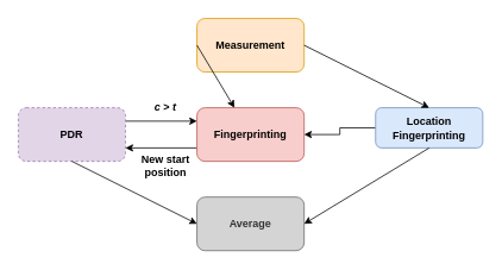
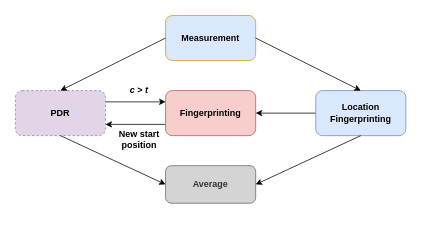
  <mxCell id="0" />
  <mxCell id="1" parent="0" />
  <mxCell id="2" style="edgeStyle=orthogonalEdgeStyle;rounded=0;orthogonalLoop=1;jettySize=auto;html=1;exitX=1;exitY=0.25;exitDx=0;exitDy=0;entryX=0;entryY=0.25;entryDx=0;entryDy=0;fontSize=11;strokeWidth=1;" parent="1" source="3" target="8" edge="1"><mxGeometry relative="1" as="geometry" /></mxCell>
  <mxCell id="3" value="&lt;b&gt;PDR&lt;/b&gt;" style="rounded=1;whiteSpace=wrap;html=1;strokeWidth=1;fillColor=#e1d5e7;strokeColor=#9673a6;dashed=1;" parent="1" vertex="1"><mxGeometry x="20" y="120" width="120" height="60" as="geometry" /></mxCell>
  <mxCell id="4" style="edgeStyle=orthogonalEdgeStyle;rounded=0;orthogonalLoop=1;jettySize=auto;html=1;exitX=0;exitY=0.5;exitDx=0;exitDy=0;fontSize=11;strokeWidth=1;" parent="1" source="5" target="8" edge="1"><mxGeometry relative="1" as="geometry" /></mxCell>
- <mxCell id="5" value="&lt;b&gt;Location Fingerprinting&lt;/b&gt;" style="rounded=1;whiteSpace=wrap;html=1;fillColor=#dae8fc;strokeColor=#6c8ebf;" parent="1" vertex="1"><mxGeometry x="420" y="120" width="120" height="45" as="geometry" /></mxCell>
+ <mxCell id="5" value="&lt;b&gt;Location Fingerprinting&lt;/b&gt;" style="rounded=1;whiteSpace=wrap;html=1;fillColor=#dae8fc;strokeColor=#6c8ebf;" parent="1" vertex="1"><mxGeometry x="420" y="120" width="120" height="60" as="geometry" /></mxCell>
  <mxCell id="6" value="&lt;font style=&quot;font-size: 12px&quot;&gt;&lt;b&gt;&lt;i&gt;c&lt;/i&gt; &amp;gt; &lt;i&gt;t&lt;/i&gt;&lt;/b&gt;&lt;/font&gt;" style="text;html=1;strokeColor=none;fillColor=none;align=center;verticalAlign=middle;whiteSpace=wrap;rounded=0;fontSize=11;" parent="1" vertex="1"><mxGeometry x="140" y="110" width="90" height="20" as="geometry" /></mxCell>
  <mxCell id="7" style="edgeStyle=orthogonalEdgeStyle;rounded=0;orthogonalLoop=1;jettySize=auto;html=1;exitX=0;exitY=0.75;exitDx=0;exitDy=0;entryX=1;entryY=0.75;entryDx=0;entryDy=0;fontSize=11;strokeWidth=1;" parent="1" source="8" target="3" edge="1"><mxGeometry relative="1" as="geometry" /></mxCell>
  <mxCell id="8" value="&lt;b&gt;&lt;font style=&quot;font-size: 12px&quot;&gt;Fingerprinting&lt;/font&gt;&lt;/b&gt;" style="rounded=1;whiteSpace=wrap;html=1;fontSize=11;strokeWidth=1;fillColor=#f8cecc;strokeColor=#b85450;" parent="1" vertex="1"><mxGeometry x="220" y="120" width="120" height="60" as="geometry" /></mxCell>
- <mxCell id="9" value="&lt;font style=&quot;font-size: 12px&quot;&gt;&lt;b&gt;Measurement&lt;/b&gt;&lt;/font&gt;" style="rounded=1;whiteSpace=wrap;html=1;fontSize=11;strokeWidth=1;fillColor=#ffe6cc;strokeColor=#d79b00;" parent="1" vertex="1"><mxGeometry x="220" y="20" width="120" height="60" as="geometry" /></mxCell>
+ <mxCell id="9" value="&lt;font style=&quot;font-size: 12px&quot;&gt;&lt;b&gt;Measurement&lt;/b&gt;&lt;/font&gt;" style="rounded=1;whiteSpace=wrap;html=1;fontSize=11;strokeWidth=1;fillColor=#dae8fc;strokeColor=#d79b00;" parent="1" vertex="1"><mxGeometry x="220" y="20" width="120" height="60" as="geometry" /></mxCell>
  <mxCell id="10" value="" style="endArrow=classic;html=1;fontSize=11;strokeWidth=1;entryX=0.5;entryY=0;entryDx=0;entryDy=0;" parent="1" target="5" edge="1"><mxGeometry width="50" height="50" relative="1" as="geometry"><mxPoint x="340" y="50" as="sourcePoint" /><mxPoint x="390" y="0" as="targetPoint" /></mxGeometry></mxCell>
- <mxCell id="11" value="" style="endArrow=classic;html=1;fontSize=11;strokeWidth=1;exitX=0;exitY=0.5;exitDx=0;exitDy=0;" parent="1" source="9" target="8" edge="1"><mxGeometry width="50" height="50" relative="1" as="geometry"><mxPoint x="60" y="70" as="sourcePoint" /><mxPoint x="110" y="20" as="targetPoint" /></mxGeometry></mxCell>
+ <mxCell id="11" value="" style="endArrow=classic;html=1;fontSize=11;strokeWidth=1;entryX=0.5;entryY=0;entryDx=0;entryDy=0;exitX=0;exitY=0.5;exitDx=0;exitDy=0;" parent="1" source="9" target="3" edge="1"><mxGeometry width="50" height="50" relative="1" as="geometry"><mxPoint x="60" y="70" as="sourcePoint" /><mxPoint x="110" y="20" as="targetPoint" /></mxGeometry></mxCell>
  <mxCell id="12" value="&lt;b&gt;&lt;font style=&quot;font-size: 12px&quot;&gt;New start position&lt;/font&gt;&lt;/b&gt;" style="text;html=1;strokeColor=none;fillColor=none;align=center;verticalAlign=middle;whiteSpace=wrap;rounded=0;fontSize=11;" parent="1" vertex="1"><mxGeometry x="145" y="170" width="80" height="30" as="geometry" /></mxCell>
- <mxCell id="13" value="&lt;b&gt;Average&lt;/b&gt;" style="rounded=1;whiteSpace=wrap;html=1;strokeColor=#666666;fontColor=#333333;fillColor=#D4D4D4;" parent="1" vertex="1"><mxGeometry x="220" y="220" width="120" height="60" as="geometry" /></mxCell>
+ <mxCell id="13" value="&lt;b&gt;Average&lt;/b&gt;" style="rounded=1;whiteSpace=wrap;html=1;strokeColor=#666666;fontColor=#333333;fillColor=#D4D4D4;" parent="1" vertex="1"><mxGeometry x="220" y="220" width="120" height="50" as="geometry" /></mxCell>
  <mxCell id="14" value="" style="endArrow=classic;html=1;entryX=0;entryY=0.5;entryDx=0;entryDy=0;exitX=0.5;exitY=1;exitDx=0;exitDy=0;" parent="1" source="3" target="13" edge="1"><mxGeometry width="50" height="50" relative="1" as="geometry"><mxPoint x="130" y="240" as="sourcePoint" /><mxPoint x="180" y="190" as="targetPoint" /></mxGeometry></mxCell>
  <mxCell id="15" value="" style="endArrow=classic;html=1;entryX=1;entryY=0.5;entryDx=0;entryDy=0;exitX=0.5;exitY=1;exitDx=0;exitDy=0;" parent="1" source="5" target="13" edge="1"><mxGeometry width="50" height="50" relative="1" as="geometry"><mxPoint x="350" y="190" as="sourcePoint" /><mxPoint x="490" y="260" as="targetPoint" /></mxGeometry></mxCell>
